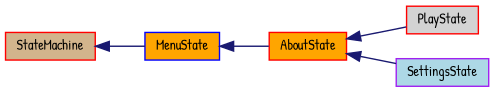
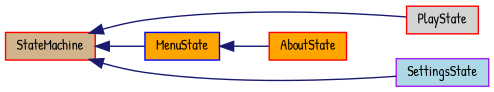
  digraph {
    fontname="Patrick Hand"
    rankdir=LR
    node [color=red fillcolor=orange fontname="Patrick Hand" fontsize=10 shape=record style=filled]
    edge [color=midnightblue dir=back fontname="Patrick Hand" fontsize=10 labelfontname=Helvetica labelfontsize=10 style=solid]
    n1 [fillcolor=tan height=0.2 label=StateMachine width=0.4]
    n2 [color=blue height=0.2 label=MenuState width=0.4]
    n3 [fillcolor=lightgrey height=0.2 label=PlayState width=0.4]
    n4 [color=purple fillcolor=lightblue height=0.2 label=SettingsState width=0.4]
    n5 [height=0.2 label=AboutState width=0.4]
    n1 -> n2
-   n5 -> n3
-   n5 -> n4
+   n1 -> n3
+   n1 -> n4
    n2 -> n5
  }
